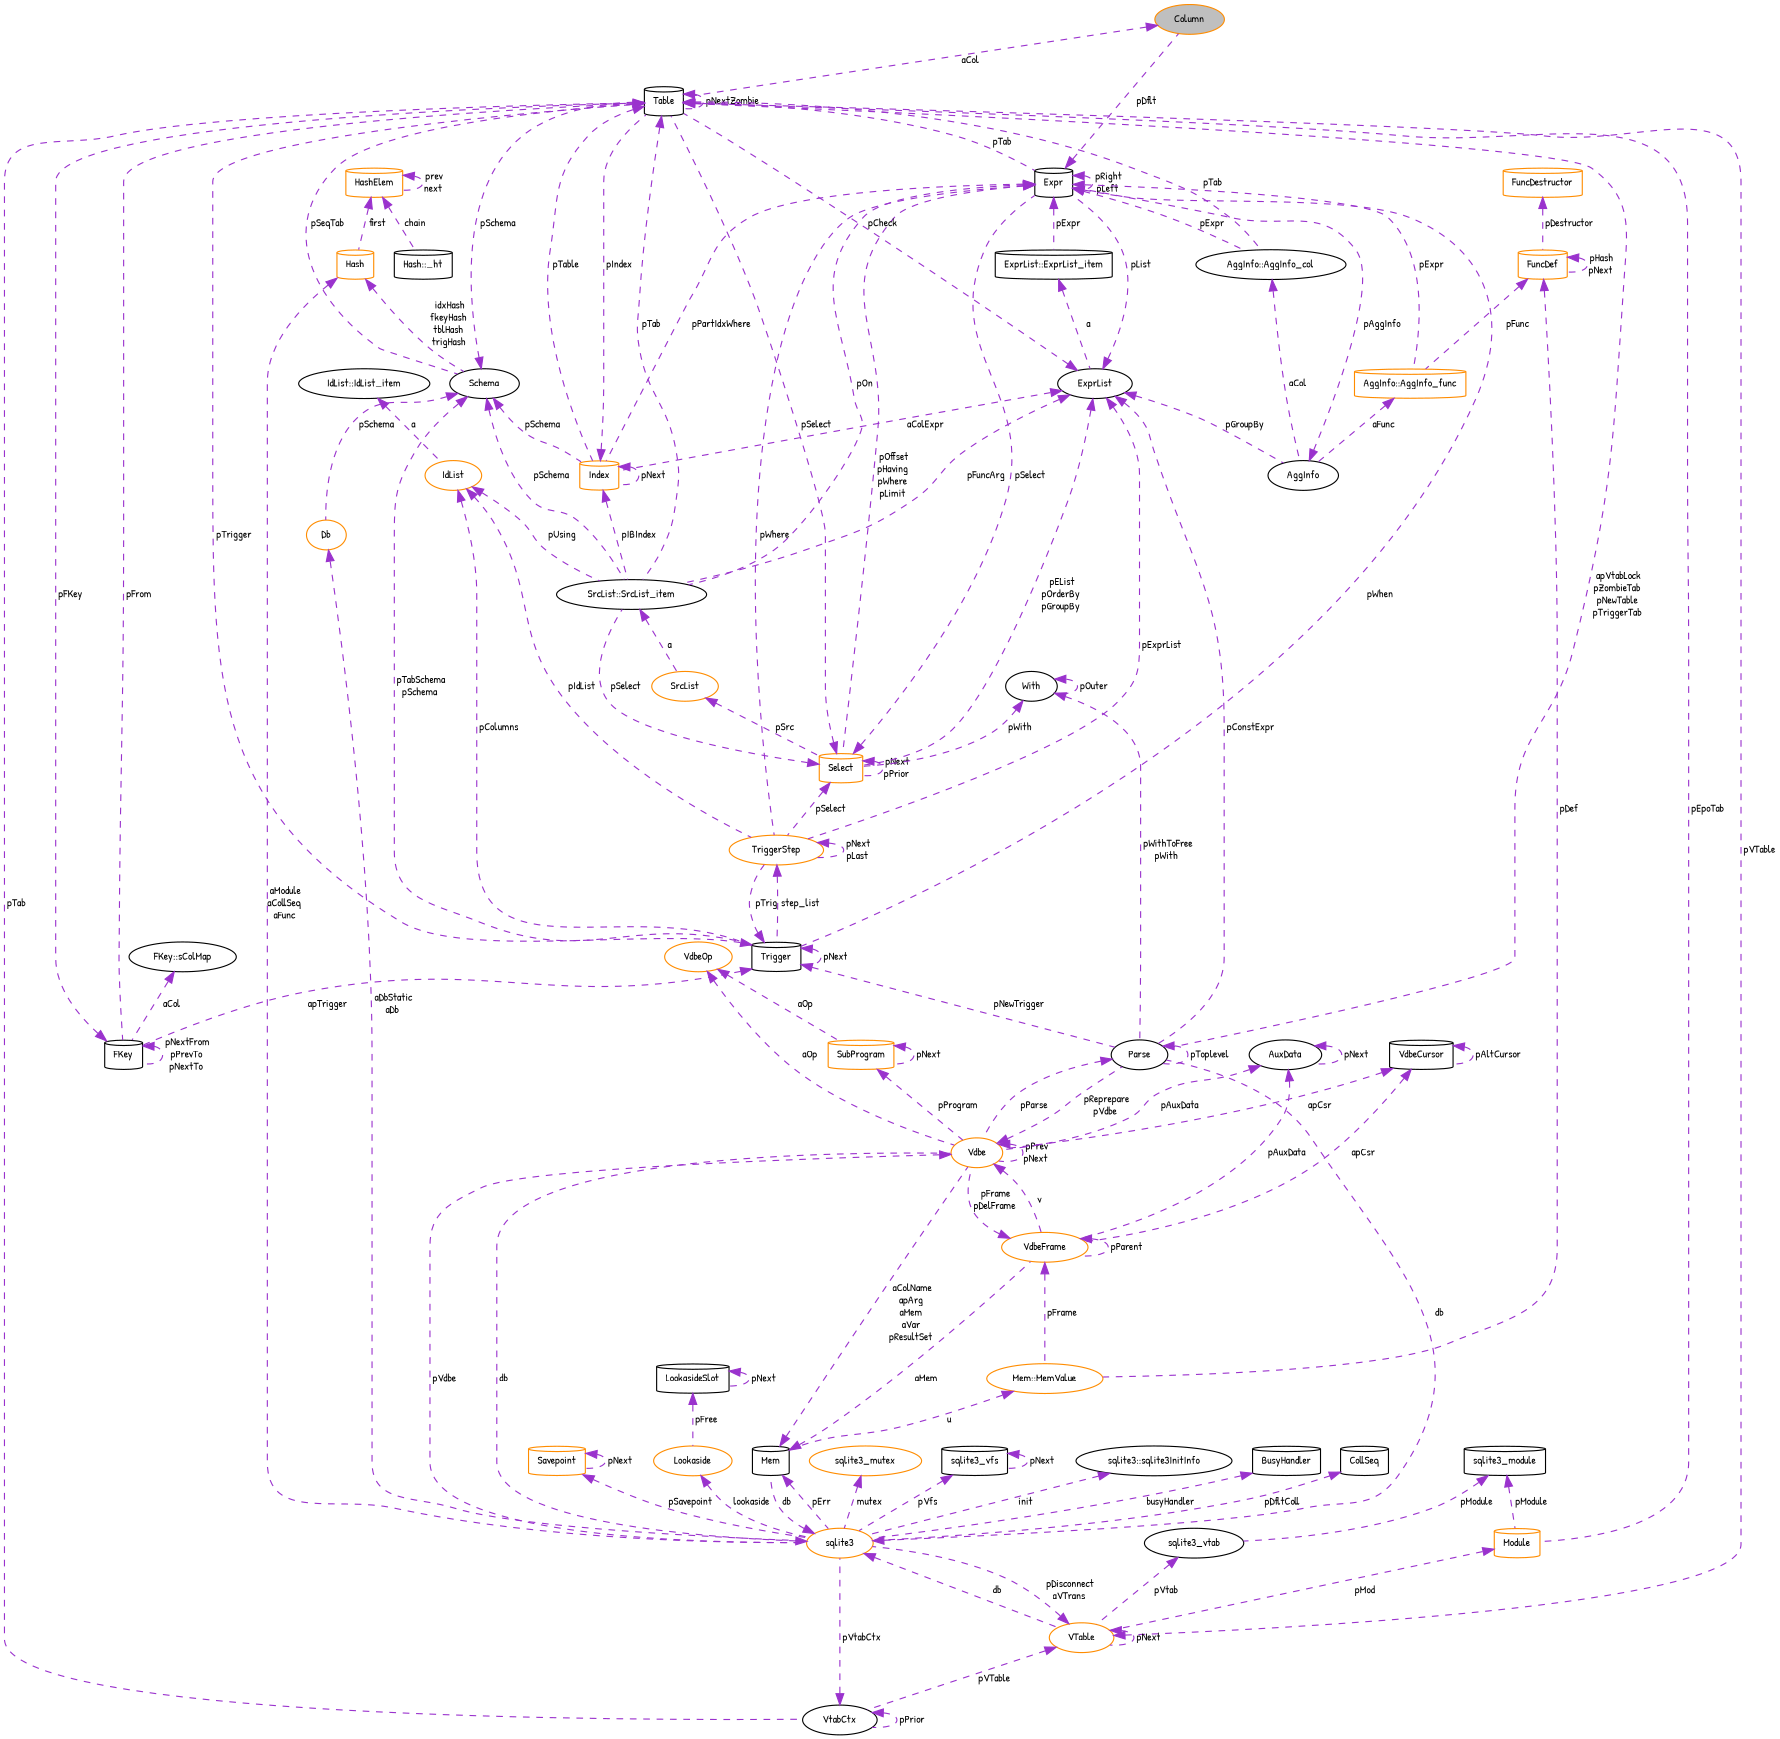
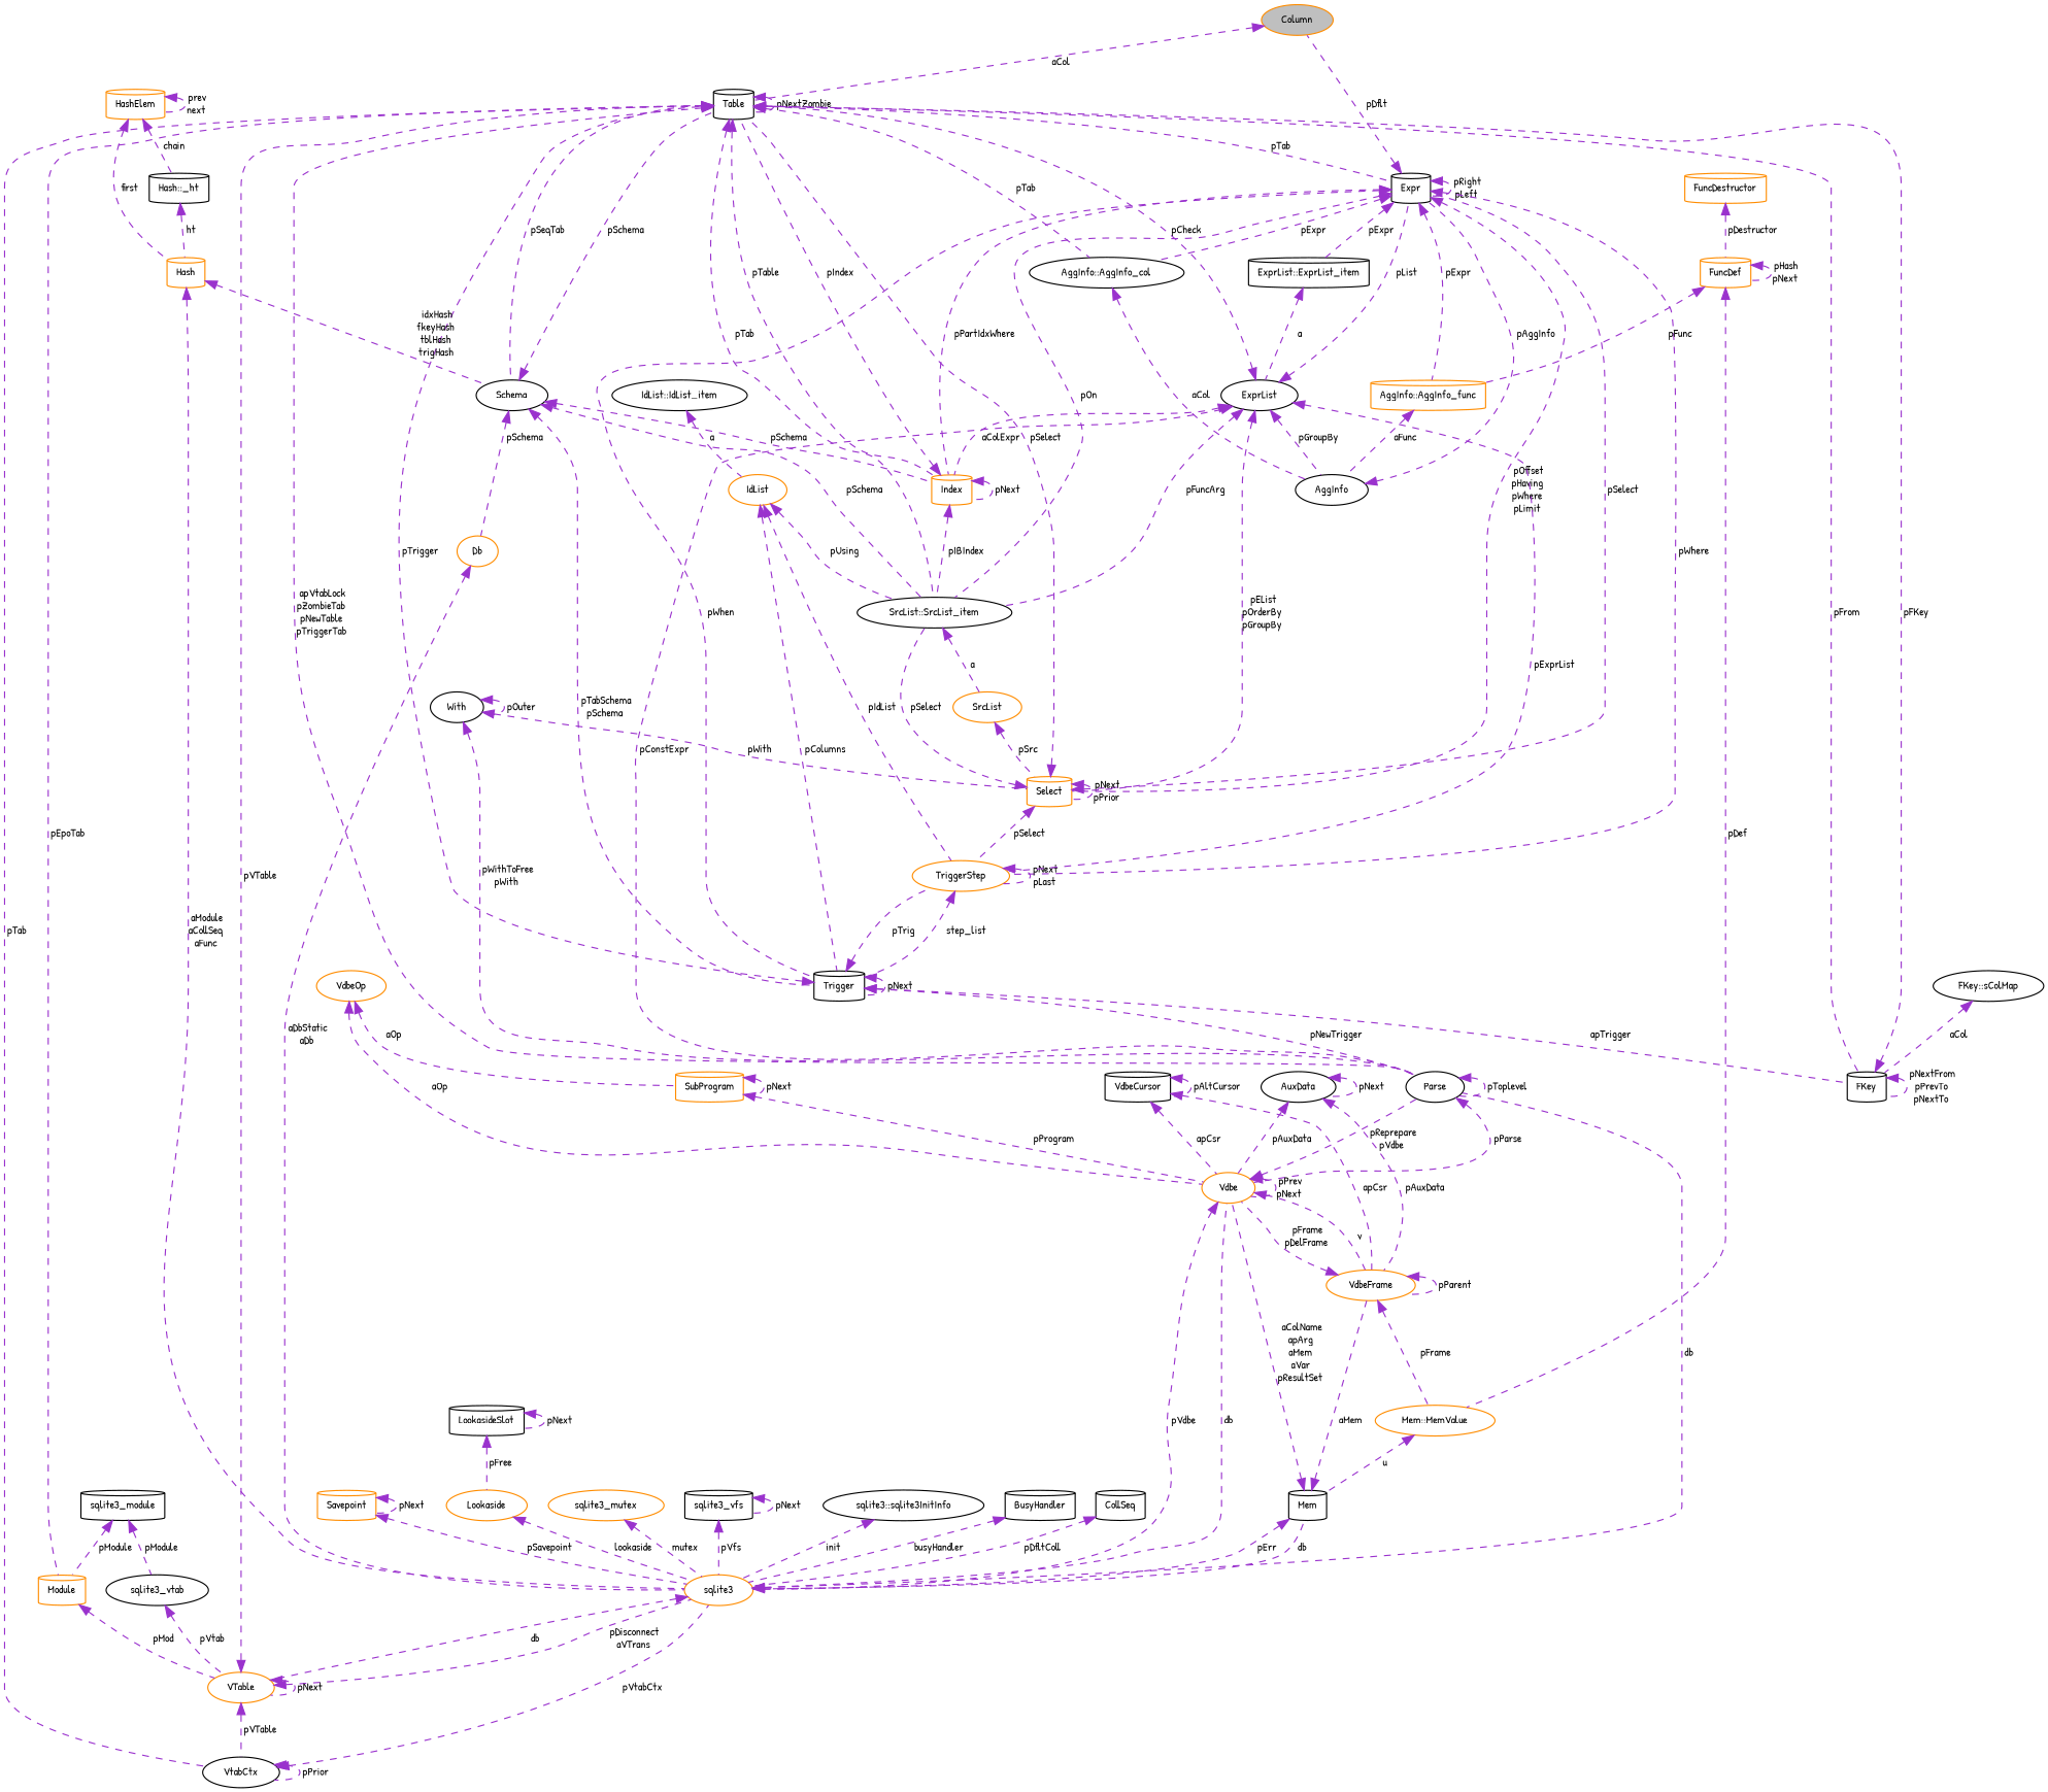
  digraph {
    fontname="Patrick Hand"
    node [color=black fillcolor=white fontname="Patrick Hand" fontsize=10 shape=ellipse style=filled]
    edge [color=darkorchid3 dir=back fontname="Patrick Hand" fontsize=10 labelfontname=Helvetica labelfontsize=10 style=dashed]
    n1 [color=darkorange fillcolor=grey75 fontcolor=black height=0.2 label=Column width=0.4]
    n2 [height=0.2 label=Table shape=cylinder width=0.4]
    n3 [height=0.2 label=Expr shape=cylinder width=0.4]
    n4 [height=0.2 label="AggInfo::AggInfo_col" width=0.4]
    n5 [height=0.2 label="SrcList::SrcList_item" width=0.4]
    n6 [color=darkorange height=0.2 label=Index shape=cylinder width=0.4]
    n7 [height=0.2 label=Schema width=0.4]
    n8 [height=0.2 label=FKey shape=cylinder width=0.4]
    n9 [height=0.2 label=Parse width=0.4]
    n10 [height=0.2 label=VtabCtx width=0.4]
    n11 [color=darkorange height=0.2 label=Module shape=cylinder width=0.4]
    n12 [height=0.2 label=Trigger shape=cylinder width=0.4]
    n13 [color=darkorange height=0.2 label=TriggerStep width=0.4]
    n14 [color=darkorange height=0.2 label=Select shape=cylinder width=0.4]
    n15 [height=0.2 label="ExprList::ExprList_item" shape=cylinder width=0.4]
    n16 [color=darkorange height=0.2 label="AggInfo::AggInfo_func" shape=cylinder width=0.4]
    n17 [height=0.2 label=AggInfo width=0.4]
    n18 [height=0.2 label=ExprList width=0.4]
    n19 [color=darkorange height=0.2 label=SrcList width=0.4]
    n20 [color=darkorange height=0.2 label=Db width=0.4]
    n21 [color=darkorange height=0.2 label=Vdbe width=0.4]
    n22 [color=darkorange height=0.2 label=sqlite3 width=0.4]
    n23 [color=darkorange height=0.2 label=VTable width=0.4]
    n24 [color=darkorange height=0.2 label=Hash shape=cylinder width=0.4]
    n25 [height=0.2 label=Mem shape=cylinder width=0.4]
    n26 [height=0.2 label="Hash::_ht" shape=cylinder width=0.4]
    n27 [color=darkorange height=0.2 label=HashElem shape=cylinder width=0.4]
    n28 [height=0.2 label="FKey::sColMap" width=0.4]
    n29 [color=darkorange height=0.2 label=IdList width=0.4]
    n30 [height=0.2 label="IdList::IdList_item" width=0.4]
    n31 [height=0.2 label=With width=0.4]
    n32 [color=darkorange height=0.2 label=VdbeFrame width=0.4]
    n33 [color=darkorange height=0.2 label="Mem::MemValue" width=0.4]
    n34 [height=0.2 label=AuxData width=0.4]
    n35 [color=darkorange height=0.2 label=SubProgram shape=cylinder width=0.4]
    n36 [color=darkorange height=0.2 label=VdbeOp width=0.4]
    n37 [height=0.2 label=VdbeCursor shape=cylinder width=0.4]
    n38 [color=darkorange height=0.2 label=FuncDef shape=cylinder width=0.4]
    n39 [color=darkorange height=0.2 label=FuncDestructor shape=cylinder width=0.4]
    n40 [color=darkorange height=0.2 label=Savepoint shape=cylinder width=0.4]
    n41 [color=darkorange height=0.2 label=Lookaside width=0.4]
    n42 [height=0.2 label=LookasideSlot shape=cylinder width=0.4]
    n43 [color=darkorange height=0.2 label=sqlite3_mutex width=0.4]
    n44 [height=0.2 label=sqlite3_vfs shape=cylinder width=0.4]
    n45 [height=0.2 label="sqlite3::sqlite3InitInfo" width=0.4]
    n46 [height=0.2 label=BusyHandler shape=cylinder width=0.4]
    n47 [height=0.2 label=CollSeq shape=cylinder width=0.4]
    n48 [height=0.2 label=sqlite3_module shape=cylinder width=0.4]
    n49 [height=0.2 label=sqlite3_vtab width=0.4]
    n1 -> n2 [label=" aCol"]
    n2 -> n2 [label=" pNextZombie"]
    n2 -> n3 [label=" pTab"]
    n2 -> n4 [label=" pTab"]
    n2 -> n5 [label=" pTab"]
    n2 -> n6 [label=" pTable"]
    n2 -> n7 [label=" pSeqTab"]
    n2 -> n8 [label=" pFrom"]
    n2 -> n9 [label=" apVtabLock\npZombieTab\npNewTable\npTriggerTab"]
    n2 -> n10 [label=" pTab"]
    n2 -> n11 [label=" pEpoTab"]
    n3 -> n1 [label=" pDflt"]
    n3 -> n3 [label=" pRight\npLeft"]
    n3 -> n4 [label=" pExpr"]
    n3 -> n5 [label=" pOn"]
    n3 -> n6 [label=" pPartIdxWhere"]
    n3 -> n12 [label=" pWhen"]
    n3 -> n13 [label=" pWhere"]
    n3 -> n14 [label=" pOffset\npHaving\npWhere\npLimit"]
    n3 -> n15 [label=" pExpr"]
    n3 -> n16 [label=" pExpr"]
    n4 -> n17 [label=" aCol"]
    n5 -> n19 [label=" a"]
    n6 -> n2 [label=" pIndex"]
    n6 -> n5 [label=" pIBIndex"]
    n6 -> n6 [label=" pNext"]
    n7 -> n2 [label=" pSchema"]
    n7 -> n5 [label=" pSchema"]
    n7 -> n6 [label=" pSchema"]
    n7 -> n12 [label=" pTabSchema\npSchema"]
    n7 -> n20 [label=" pSchema"]
    n8 -> n2 [label=" pFKey"]
    n8 -> n8 [label=" pNextFrom\npPrevTo\npNextTo"]
    n9 -> n9 [label=" pToplevel"]
    n9 -> n21 [label=" pParse"]
    n10 -> n10 [label=" pPrior"]
    n10 -> n22 [label=" pVtabCtx"]
    n11 -> n23 [label=" pMod"]
    n12 -> n2 [label=" pTrigger"]
    n12 -> n8 [label=" apTrigger"]
    n12 -> n9 [label=" pNewTrigger"]
    n12 -> n12 [label=" pNext"]
    n12 -> n13 [label=" pTrig"]
    n13 -> n12 [label=" step_list"]
    n13 -> n13 [label=" pNext\npLast"]
    n14 -> n2 [label=" pSelect"]
    n14 -> n3 [label=" pSelect"]
    n14 -> n5 [label=" pSelect"]
    n14 -> n13 [label=" pSelect"]
    n14 -> n14 [label=" pNext\npPrior"]
    n15 -> n18 [label=" a"]
    n16 -> n17 [label=" aFunc"]
    n17 -> n3 [label=" pAggInfo"]
    n18 -> n2 [label=" pCheck"]
    n18 -> n3 [label=" pList"]
    n18 -> n5 [label=" pFuncArg"]
    n18 -> n6 [label=" aColExpr"]
    n18 -> n9 [label=" pConstExpr"]
    n18 -> n13 [label=" pExprList"]
    n18 -> n14 [label=" pEList\npOrderBy\npGroupBy"]
    n18 -> n17 [label=" pGroupBy"]
    n19 -> n14 [label=" pSrc"]
    n20 -> n22 [label=" aDbStatic\naDb"]
    n21 -> n9 [label=" pReprepare\npVdbe"]
    n21 -> n21 [label=" pPrev\npNext"]
    n21 -> n22 [label=" pVdbe"]
    n21 -> n32 [label=" v"]
    n22 -> n9 [label=" db"]
    n22 -> n21 [label=" db"]
    n22 -> n23 [label=" db"]
    n22 -> n25 [label=" db"]
    n23 -> n2 [label=" pVTable"]
    n23 -> n10 [label=" pVTable"]
    n23 -> n22 [label=" pDisconnect\naVTrans"]
    n23 -> n23 [label=" pNext"]
    n24 -> n7 [label=" idxHash\nfkeyHash\ntblHash\ntrigHash"]
    n24 -> n22 [label=" aModule\naCollSeq\naFunc"]
    n25 -> n21 [label=" aColName\napArg\naMem\naVar\npResultSet"]
    n25 -> n22 [label=" pErr"]
    n25 -> n32 [label=" aMem"]
+   n26 -> n24 [label=" ht"]
    n27 -> n24 [label=" first"]
    n27 -> n26 [label=" chain"]
    n27 -> n27 [label=" prev\nnext"]
    n28 -> n8 [label=" aCol"]
    n29 -> n5 [label=" pUsing"]
    n29 -> n12 [label=" pColumns"]
    n29 -> n13 [label=" pIdList"]
    n30 -> n29 [label=" a"]
    n31 -> n9 [label=" pWithToFree\npWith"]
    n31 -> n14 [label=" pWith"]
    n31 -> n31 [label=" pOuter"]
    n32 -> n21 [label=" pFrame\npDelFrame"]
    n32 -> n32 [label=" pParent"]
    n32 -> n33 [label=" pFrame"]
    n33 -> n25 [label=" u"]
    n34 -> n21 [label=" pAuxData"]
    n34 -> n32 [label=" pAuxData"]
    n34 -> n34 [label=" pNext"]
    n35 -> n21 [label=" pProgram"]
    n35 -> n35 [label=" pNext"]
    n36 -> n21 [label=" aOp"]
    n36 -> n35 [label=" aOp"]
    n37 -> n21 [label=" apCsr"]
    n37 -> n32 [label=" apCsr"]
    n37 -> n37 [label=" pAltCursor"]
    n38 -> n16 [label=" pFunc"]
    n38 -> n33 [label=" pDef"]
    n38 -> n38 [label=" pHash\npNext"]
    n39 -> n38 [label=" pDestructor"]
    n40 -> n22 [label=" pSavepoint"]
    n40 -> n40 [label=" pNext"]
    n41 -> n22 [label=" lookaside"]
    n42 -> n41 [label=" pFree"]
    n42 -> n42 [label=" pNext"]
    n43 -> n22 [label=" mutex"]
    n44 -> n22 [label=" pVfs"]
    n44 -> n44 [label=" pNext"]
    n45 -> n22 [label=" init"]
    n46 -> n22 [label=" busyHandler"]
    n47 -> n22 [label=" pDfltColl"]
    n48 -> n11 [label=" pModule"]
    n48 -> n49 [label=" pModule"]
    n49 -> n23 [label=" pVtab"]
  }
